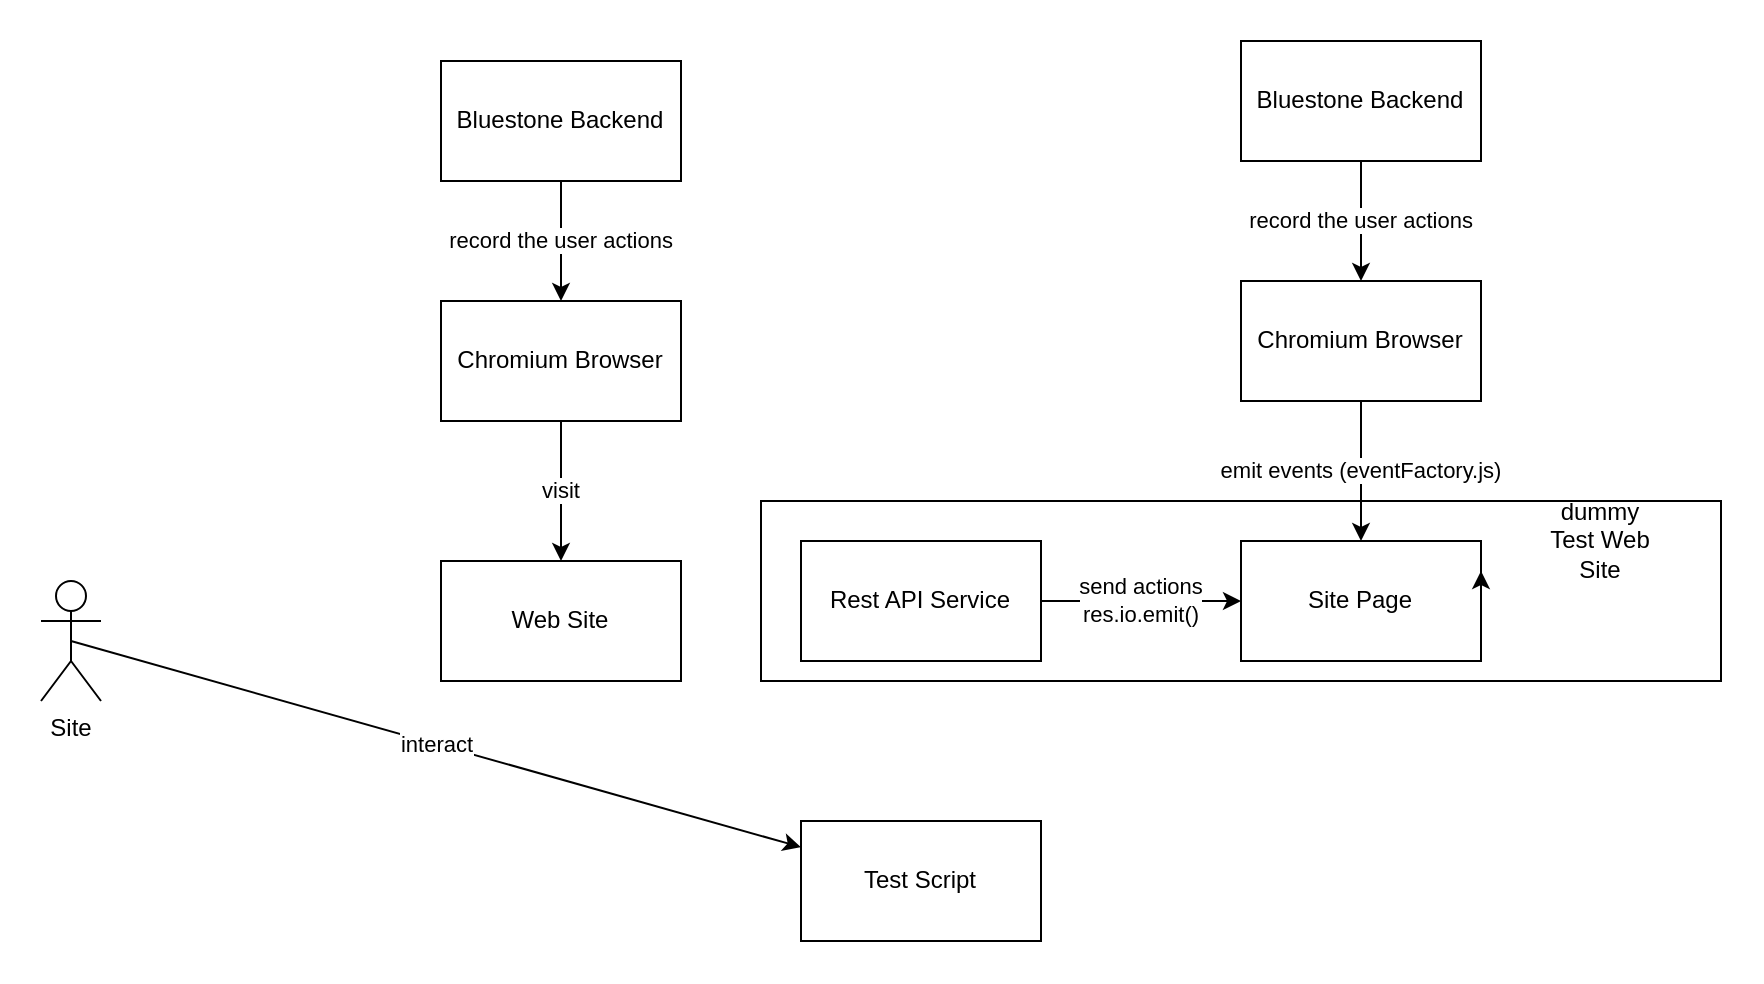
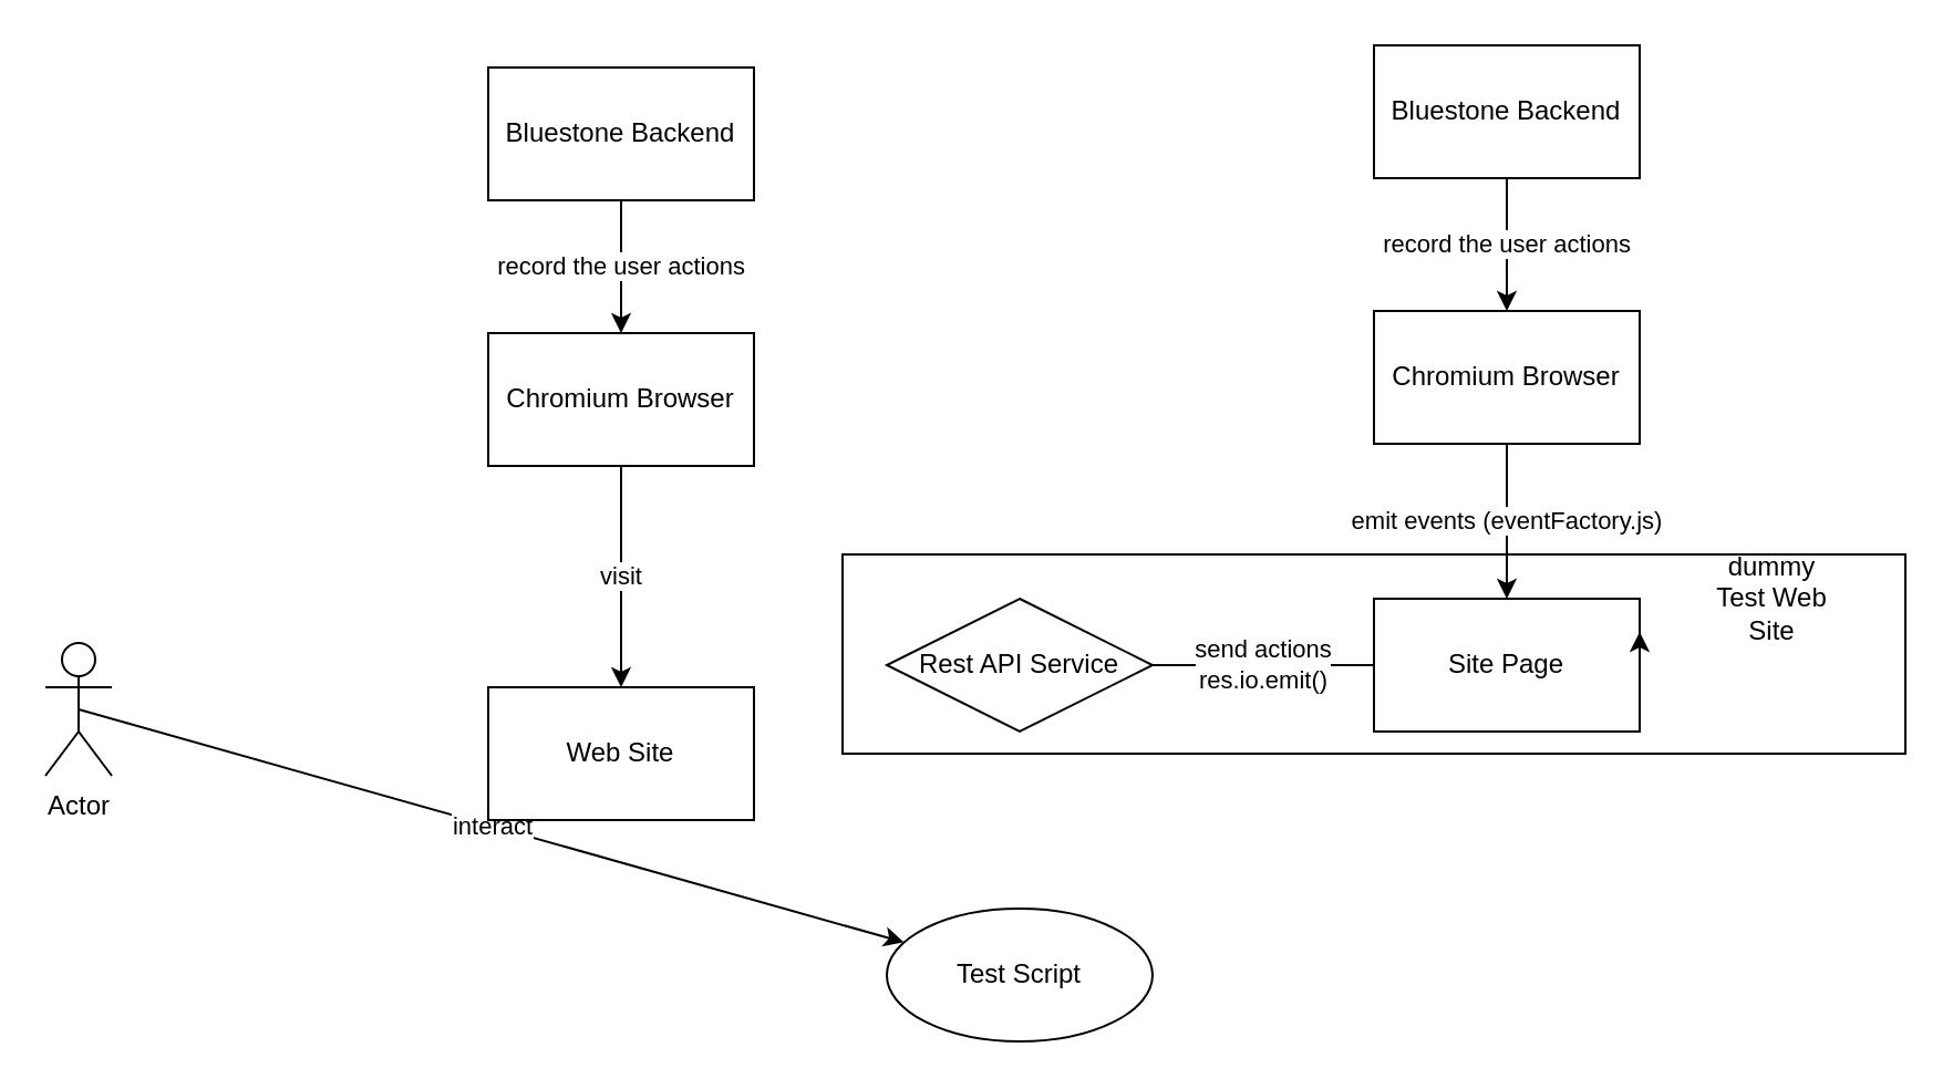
  <mxCell id="0" />
  <mxCell id="1" parent="0" />
  <mxCell id="2" value="" style="rounded=0;whiteSpace=wrap;html=1;" parent="1" vertex="1"><mxGeometry x="380" y="250" width="480" height="90" as="geometry" /></mxCell>
  <mxCell id="3" value="interact" style="edgeStyle=none;html=1;exitX=0.5;exitY=0.5;exitDx=0;exitDy=0;exitPerimeter=0;" parent="1" source="4" target="17" edge="1"><mxGeometry relative="1" as="geometry" /></mxCell>
- <mxCell id="4" value="Site" style="shape=umlActor;verticalLabelPosition=bottom;verticalAlign=top;html=1;outlineConnect=0;" parent="1" vertex="1"><mxGeometry x="20" y="290" width="30" height="60" as="geometry" /></mxCell>
+ <mxCell id="4" value="Actor" style="shape=umlActor;verticalLabelPosition=bottom;verticalAlign=top;html=1;outlineConnect=0;" parent="1" vertex="1"><mxGeometry x="20" y="290" width="30" height="60" as="geometry" /></mxCell>
  <mxCell id="5" value="record the user actions" style="edgeStyle=none;html=1;" parent="1" source="6" edge="1"><mxGeometry relative="1" as="geometry"><mxPoint x="280" y="150" as="targetPoint" /></mxGeometry></mxCell>
  <mxCell id="6" value="Bluestone Backend" style="rounded=0;whiteSpace=wrap;html=1;" parent="1" vertex="1"><mxGeometry x="220" y="30" width="120" height="60" as="geometry" /></mxCell>
- <mxCell id="7" value="Web Site" style="rounded=0;whiteSpace=wrap;html=1;" parent="1" vertex="1"><mxGeometry x="220" y="280" width="120" height="60" as="geometry" /></mxCell>
+ <mxCell id="7" value="Web Site" style="rounded=0;whiteSpace=wrap;html=1;" parent="1" vertex="1"><mxGeometry x="220" y="310" width="120" height="60" as="geometry" /></mxCell>
  <mxCell id="8" value="visit" style="edgeStyle=none;html=1;entryX=0.5;entryY=0;entryDx=0;entryDy=0;" parent="1" source="9" target="7" edge="1"><mxGeometry relative="1" as="geometry" /></mxCell>
  <mxCell id="9" value="Chromium Browser" style="rounded=0;whiteSpace=wrap;html=1;" parent="1" vertex="1"><mxGeometry x="220" y="150" width="120" height="60" as="geometry" /></mxCell>
  <mxCell id="10" value="record the user actions" style="edgeStyle=none;html=1;" parent="1" source="11" edge="1"><mxGeometry relative="1" as="geometry"><mxPoint x="680" y="140" as="targetPoint" /></mxGeometry></mxCell>
  <mxCell id="11" value="Bluestone Backend" style="rounded=0;whiteSpace=wrap;html=1;" parent="1" vertex="1"><mxGeometry x="620" y="20" width="120" height="60" as="geometry" /></mxCell>
  <mxCell id="12" value="Site Page" style="rounded=0;whiteSpace=wrap;html=1;" parent="1" vertex="1"><mxGeometry x="620" y="270" width="120" height="60" as="geometry" /></mxCell>
  <mxCell id="13" value="emit events (eventFactory.js)" style="edgeStyle=none;html=1;entryX=0.5;entryY=0;entryDx=0;entryDy=0;" parent="1" source="14" target="12" edge="1"><mxGeometry relative="1" as="geometry"><Array as="points"><mxPoint x="680" y="240" /></Array></mxGeometry></mxCell>
  <mxCell id="14" value="Chromium Browser" style="rounded=0;whiteSpace=wrap;html=1;" parent="1" vertex="1"><mxGeometry x="620" y="140" width="120" height="60" as="geometry" /></mxCell>
- <mxCell id="15" value="send actions&lt;br&gt;res.io.emit()" style="edgeStyle=none;html=1;entryX=0;entryY=0.5;entryDx=0;entryDy=0;" parent="1" source="16" target="12" edge="1"><mxGeometry relative="1" as="geometry" /></mxCell>
- <mxCell id="16" value="Rest API Service" style="rounded=0;whiteSpace=wrap;html=1;" parent="1" vertex="1"><mxGeometry x="400" y="270" width="120" height="60" as="geometry" /></mxCell>
- <mxCell id="17" value="Test Script" style="rounded=0;whiteSpace=wrap;html=1;" parent="1" vertex="1"><mxGeometry x="400" y="410" width="120" height="60" as="geometry" /></mxCell>
+ <mxCell id="15" value="send actions&lt;br&gt;res.io.emit()" style="edgeStyle=none;html=1;entryX=0;entryY=0.5;entryDx=0;entryDy=0;endArrow=none;" parent="1" source="16" target="12" edge="1"><mxGeometry relative="1" as="geometry" /></mxCell>
+ <mxCell id="16" value="Rest API Service" style="rhombus;whiteSpace=wrap;html=1;" parent="1" vertex="1"><mxGeometry x="400" y="270" width="120" height="60" as="geometry" /></mxCell>
+ <mxCell id="17" value="Test Script" style="ellipse;whiteSpace=wrap;html=1;" parent="1" vertex="1"><mxGeometry x="400" y="410" width="120" height="60" as="geometry" /></mxCell>
  <mxCell id="18" value="dummy Test Web Site" style="text;html=1;strokeColor=none;fillColor=none;align=center;verticalAlign=middle;whiteSpace=wrap;rounded=0;" parent="1" vertex="1"><mxGeometry x="770" y="255" width="60" height="30" as="geometry" /></mxCell>
  <mxCell id="19" style="edgeStyle=none;html=1;exitX=1;exitY=0.5;exitDx=0;exitDy=0;entryX=1;entryY=0.25;entryDx=0;entryDy=0;" parent="1" source="12" target="12" edge="1"><mxGeometry relative="1" as="geometry" /></mxCell>
